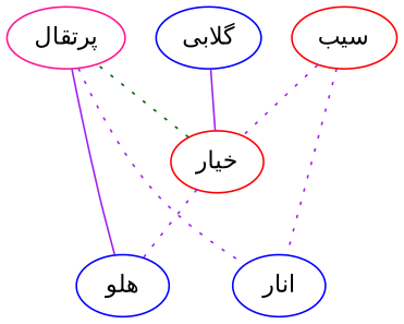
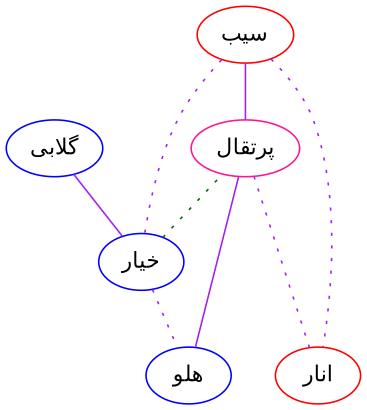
  graph {
    fontname="Noto Serif"
    node [color=blue fontname="Noto Serif"]
    edge [color=purple fontname="Noto Serif" style=dotted]
    "گلابی"
    "پرتقال" [color=deeppink]
-   "انار"
+   "انار" [color=red]
    "هلو"
-   "خیار" [color=red]
+   "خیار"
    "سیب" [color=red]
    subgraph sub_1 {
      rank=same
      "گلابی"
      "پرتقال"
    }
    subgraph sub_2 {
      rank=same
      "انار"
      "هلو"
    }
    "گلابی" -- "خیار" [style=solid]
    "پرتقال" -- "انار"
    "پرتقال" -- "هلو" [style=solid]
    "خیار" -- "پرتقال" [color=darkgreen]
    "خیار" -- "هلو"
+   "سیب" -- "پرتقال" [style=solid]
    "سیب" -- "انار"
    "سیب" -- "خیار"
  }
